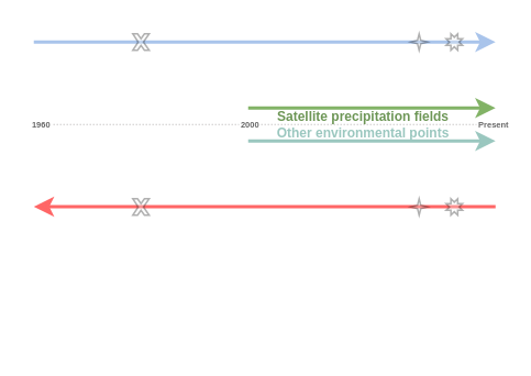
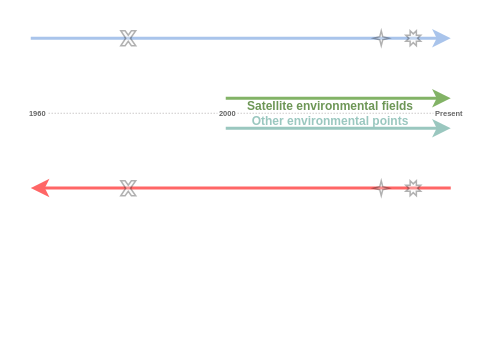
  <mxCell id="0" />
  <mxCell id="1" parent="0" />
  <mxCell id="2" value="" style="endArrow=classic;html=1;rounded=0;strokeWidth=2;strokeColor=#A9C4EB;" parent="1" edge="1"><mxGeometry width="50" height="50" relative="1" as="geometry"><mxPoint x="20" y="25" as="sourcePoint" /><mxPoint x="300" y="25" as="targetPoint" /></mxGeometry></mxCell>
  <mxCell id="3" value="&lt;p style=&quot;line-height: 100%;&quot;&gt;&lt;br&gt;&lt;/p&gt;" style="edgeLabel;html=1;align=center;verticalAlign=middle;resizable=0;points=[];" parent="2" vertex="1" connectable="0"><mxGeometry x="-0.061" y="-1" relative="1" as="geometry"><mxPoint x="119" y="30" as="offset" /></mxGeometry></mxCell>
- <mxCell id="4" value="&lt;b style=&quot;forced-color-adjust: none; color: rgb(109, 150, 86); font-family: Helvetica; font-style: normal; font-variant-ligatures: normal; font-variant-caps: normal; letter-spacing: normal; orphans: 2; text-indent: 0px; text-transform: none; widows: 2; word-spacing: 0px; -webkit-text-stroke-width: 0px; white-space: nowrap; text-decoration-thickness: initial; text-decoration-style: initial; text-decoration-color: initial; font-size: 8px;&quot;&gt;Satellite precipitation fields&lt;/b&gt;" style="text;whiteSpace=wrap;html=1;align=center;" parent="1" vertex="1"><mxGeometry x="150" y="55" width="140" height="40" as="geometry" /></mxCell>
+ <mxCell id="4" value="&lt;b style=&quot;forced-color-adjust: none; color: rgb(109, 150, 86); font-family: Helvetica; font-style: normal; font-variant-ligatures: normal; font-variant-caps: normal; letter-spacing: normal; orphans: 2; text-indent: 0px; text-transform: none; widows: 2; word-spacing: 0px; -webkit-text-stroke-width: 0px; white-space: nowrap; text-decoration-thickness: initial; text-decoration-style: initial; text-decoration-color: initial; font-size: 8px;&quot;&gt;Satellite environmental fields&lt;/b&gt;" style="text;whiteSpace=wrap;html=1;align=center;" parent="1" vertex="1"><mxGeometry x="150" y="55" width="140" height="40" as="geometry" /></mxCell>
  <mxCell id="5" value="&lt;b style=&quot;forced-color-adjust: none; font-family: Helvetica; font-style: normal; font-variant-ligatures: normal; font-variant-caps: normal; letter-spacing: normal; orphans: 2; text-indent: 0px; text-transform: none; widows: 2; word-spacing: 0px; -webkit-text-stroke-width: 0px; white-space: nowrap; text-decoration-thickness: initial; text-decoration-style: initial; text-decoration-color: initial; font-size: 8px;&quot;&gt;&lt;font color=&quot;#9ac7bf&quot;&gt;Other environmental points&lt;/font&gt;&lt;/b&gt;" style="text;whiteSpace=wrap;html=1;align=center;" parent="1" vertex="1"><mxGeometry x="145" y="65" width="150" height="40" as="geometry" /></mxCell>
  <mxCell id="6" value="" style="verticalLabelPosition=bottom;verticalAlign=top;html=1;shape=mxgraph.basic.x;opacity=30;fillColor=#f5f5f5;fontColor=#333333;strokeColor=default;" parent="1" vertex="1"><mxGeometry x="80" y="20" width="10" height="10" as="geometry" /></mxCell>
  <mxCell id="7" value="" style="verticalLabelPosition=bottom;verticalAlign=top;html=1;shape=mxgraph.basic.4_point_star_2;dx=0.8;opacity=30;fillColor=#f5f5f5;fontColor=#333333;strokeColor=default;" parent="1" vertex="1"><mxGeometry x="248.67" y="20" width="10" height="10" as="geometry" /></mxCell>
  <mxCell id="8" value="" style="endArrow=classic;html=1;rounded=0;strokeWidth=2;strokeColor=#FF6666;" parent="1" edge="1"><mxGeometry width="50" height="50" relative="1" as="geometry"><mxPoint x="300" y="124.83" as="sourcePoint" /><mxPoint x="20" y="124.83" as="targetPoint" /></mxGeometry></mxCell>
  <mxCell id="9" value="&lt;p style=&quot;line-height: 100%;&quot;&gt;&lt;br&gt;&lt;/p&gt;" style="edgeLabel;html=1;align=center;verticalAlign=middle;resizable=0;points=[];" parent="8" vertex="1" connectable="0"><mxGeometry x="-0.061" y="-1" relative="1" as="geometry"><mxPoint x="129" y="85" as="offset" /></mxGeometry></mxCell>
  <mxCell id="10" value="" style="verticalLabelPosition=bottom;verticalAlign=top;html=1;shape=mxgraph.basic.4_point_star_2;dx=0.8;opacity=30;fillColor=#f5f5f5;fontColor=#333333;strokeColor=default;" parent="1" vertex="1"><mxGeometry x="248.67" y="120" width="10" height="10" as="geometry" /></mxCell>
  <mxCell id="11" value="" style="verticalLabelPosition=bottom;verticalAlign=top;html=1;shape=mxgraph.basic.x;opacity=30;fillColor=#f5f5f5;fontColor=#333333;strokeColor=default;" parent="1" vertex="1"><mxGeometry x="80" y="120" width="10" height="10" as="geometry" /></mxCell>
  <mxCell id="12" value="" style="endArrow=none;dashed=1;html=1;dashPattern=1 3;strokeWidth=0.5;rounded=0;strokeColor=#797272;fontColor=#616161;" parent="1" edge="1"><mxGeometry width="50" height="50" relative="1" as="geometry"><mxPoint x="20" y="75" as="sourcePoint" /><mxPoint x="300" y="75" as="targetPoint" /></mxGeometry></mxCell>
  <mxCell id="13" value="&lt;sup&gt;&lt;font style=&quot;font-size: 5px;&quot;&gt;&lt;b&gt;1960&amp;nbsp;&lt;/b&gt;&lt;/font&gt;&lt;/sup&gt;" style="edgeLabel;html=1;align=center;verticalAlign=middle;resizable=0;points=[];fontColor=#666666;" parent="12" vertex="1" connectable="0"><mxGeometry x="-0.97" relative="1" as="geometry"><mxPoint as="offset" /></mxGeometry></mxCell>
  <mxCell id="14" value="&lt;sup&gt;&lt;font style=&quot;font-size: 5px;&quot;&gt;&lt;b&gt;&amp;nbsp;2000&amp;nbsp;&lt;/b&gt;&lt;/font&gt;&lt;/sup&gt;" style="edgeLabel;html=1;align=center;verticalAlign=middle;resizable=0;points=[];fontColor=#666666;" parent="12" vertex="1" connectable="0"><mxGeometry x="-0.158" relative="1" as="geometry"><mxPoint x="12" as="offset" /></mxGeometry></mxCell>
  <mxCell id="15" value="&lt;sup&gt;&lt;font style=&quot;font-size: 5px;&quot;&gt;&amp;nbsp;&lt;b&gt;Present&lt;/b&gt;&lt;/font&gt;&lt;/sup&gt;" style="edgeLabel;html=1;align=center;verticalAlign=middle;resizable=0;points=[];fontColor=#666666;" parent="12" vertex="1" connectable="0"><mxGeometry x="0.98" relative="1" as="geometry"><mxPoint as="offset" /></mxGeometry></mxCell>
  <mxCell id="16" value="" style="endArrow=classic;html=1;rounded=0;strokeWidth=2;strokeColor=#82b366;fillColor=#d5e8d4;" parent="1" edge="1"><mxGeometry width="50" height="50" relative="1" as="geometry"><mxPoint x="150" y="65" as="sourcePoint" /><mxPoint x="300" y="65" as="targetPoint" /></mxGeometry></mxCell>
  <mxCell id="17" value="" style="endArrow=classic;html=1;rounded=0;strokeWidth=2;strokeColor=#9AC7BF;fillColor=#d5e8d4;" parent="1" edge="1"><mxGeometry width="50" height="50" relative="1" as="geometry"><mxPoint x="150" y="85" as="sourcePoint" /><mxPoint x="300" y="85" as="targetPoint" /></mxGeometry></mxCell>
  <mxCell id="18" value="" style="verticalLabelPosition=bottom;verticalAlign=top;html=1;shape=mxgraph.basic.8_point_star;fillColor=#f5f5f5;fontColor=#333333;strokeColor=default;opacity=30;" parent="1" vertex="1"><mxGeometry x="270" y="20" width="10" height="10" as="geometry" /></mxCell>
  <mxCell id="19" value="" style="verticalLabelPosition=bottom;verticalAlign=top;html=1;shape=mxgraph.basic.8_point_star;fillColor=#f5f5f5;fontColor=#333333;strokeColor=default;opacity=30;" parent="1" vertex="1"><mxGeometry x="270" y="120" width="10" height="10" as="geometry" /></mxCell>
